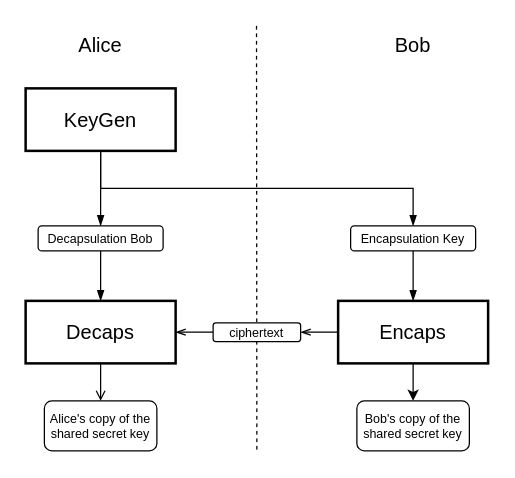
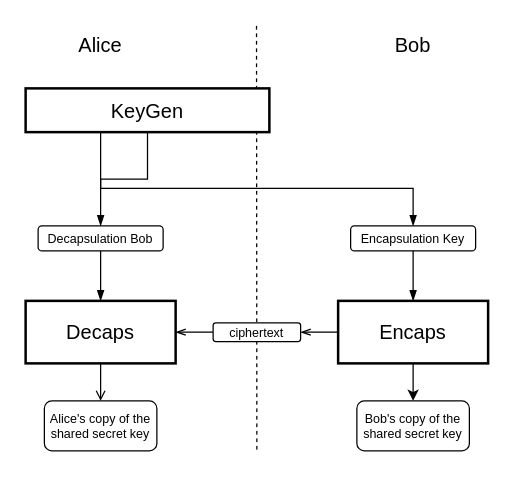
  <mxCell id="0" />
  <mxCell id="1" parent="0" />
  <mxCell id="2" value="" style="edgeStyle=none;orthogonalLoop=1;jettySize=auto;html=1;rounded=0;strokeColor=default;endArrow=none;startFill=0;dashed=1;" edge="1" parent="1"><mxGeometry width="80" relative="1" as="geometry"><mxPoint x="204.71" y="20" as="sourcePoint" /><mxPoint x="205" y="360" as="targetPoint" /><Array as="points" /></mxGeometry></mxCell>
  <mxCell id="3" style="edgeStyle=orthogonalEdgeStyle;rounded=0;orthogonalLoop=1;jettySize=auto;html=1;entryX=0.5;entryY=0;entryDx=0;entryDy=0;endArrow=blockThin;endFill=1;" edge="1" parent="1" source="5" target="16"><mxGeometry relative="1" as="geometry"><Array as="points"><mxPoint x="80" y="150" /><mxPoint x="330" y="150" /></Array></mxGeometry></mxCell>
  <mxCell id="4" style="edgeStyle=orthogonalEdgeStyle;rounded=0;orthogonalLoop=1;jettySize=auto;html=1;endArrow=blockThin;endFill=1;" edge="1" parent="1" source="5" target="11"><mxGeometry relative="1" as="geometry" /></mxCell>
- <mxCell id="5" value="KeyGen" style="rounded=0;whiteSpace=wrap;html=1;strokeWidth=2;fontSize=16;" vertex="1" parent="1"><mxGeometry x="20" y="70" width="120" height="50" as="geometry" /></mxCell>
+ <mxCell id="5" value="KeyGen" style="rounded=0;whiteSpace=wrap;html=1;strokeWidth=2;fontSize=16;" vertex="1" parent="1"><mxGeometry x="20" y="70" width="195" height="35" as="geometry" /></mxCell>
  <mxCell id="6" value="" style="edgeStyle=orthogonalEdgeStyle;rounded=0;orthogonalLoop=1;jettySize=auto;html=1;endArrow=open;" edge="1" parent="1" source="7" target="19"><mxGeometry relative="1" as="geometry" /></mxCell>
  <mxCell id="7" value="Decaps" style="rounded=0;whiteSpace=wrap;html=1;strokeWidth=2;fontSize=16;" vertex="1" parent="1"><mxGeometry x="20" y="240" width="120" height="50" as="geometry" /></mxCell>
  <mxCell id="8" style="edgeStyle=orthogonalEdgeStyle;rounded=0;orthogonalLoop=1;jettySize=auto;html=1;entryX=1;entryY=0.5;entryDx=0;entryDy=0;endArrow=openThin;endFill=0;" edge="1" parent="1" source="9" target="7"><mxGeometry relative="1" as="geometry" /></mxCell>
  <mxCell id="9" value="ciphertext" style="rounded=1;whiteSpace=wrap;html=1;fontSize=10;" vertex="1" parent="1"><mxGeometry x="170" y="257.5" width="70" height="15" as="geometry" /></mxCell>
  <mxCell id="10" value="" style="edgeStyle=orthogonalEdgeStyle;rounded=0;orthogonalLoop=1;jettySize=auto;html=1;endArrow=blockThin;endFill=1;" edge="1" parent="1" source="11" target="7"><mxGeometry relative="1" as="geometry" /></mxCell>
  <mxCell id="11" value="&lt;font style=&quot;font-size: 10px;&quot;&gt;Decapsulation Bob&lt;/font&gt;" style="rounded=1;whiteSpace=wrap;html=1;" vertex="1" parent="1"><mxGeometry x="30" y="180" width="100" height="20" as="geometry" /></mxCell>
  <mxCell id="12" style="edgeStyle=orthogonalEdgeStyle;rounded=0;orthogonalLoop=1;jettySize=auto;html=1;entryX=1;entryY=0.5;entryDx=0;entryDy=0;strokeColor=default;endArrow=openThin;startFill=0;endFill=0;" edge="1" parent="1" source="14" target="9"><mxGeometry relative="1" as="geometry" /></mxCell>
  <mxCell id="13" value="" style="edgeStyle=orthogonalEdgeStyle;rounded=0;orthogonalLoop=1;jettySize=auto;html=1;" edge="1" parent="1" source="14" target="20"><mxGeometry relative="1" as="geometry" /></mxCell>
  <mxCell id="14" value="Encaps" style="rounded=0;whiteSpace=wrap;html=1;strokeWidth=2;fontSize=16;" vertex="1" parent="1"><mxGeometry x="270" y="240" width="120" height="50" as="geometry" /></mxCell>
  <mxCell id="15" value="" style="edgeStyle=orthogonalEdgeStyle;rounded=0;orthogonalLoop=1;jettySize=auto;html=1;endArrow=blockThin;endFill=1;" edge="1" parent="1" source="16" target="14"><mxGeometry relative="1" as="geometry" /></mxCell>
  <mxCell id="16" value="&lt;font style=&quot;font-size: 10px;&quot;&gt;Encapsulation Key&lt;/font&gt;" style="rounded=1;whiteSpace=wrap;html=1;" vertex="1" parent="1"><mxGeometry x="280" y="180" width="100" height="20" as="geometry" /></mxCell>
  <mxCell id="17" value="Alice" style="text;html=1;align=center;verticalAlign=middle;whiteSpace=wrap;rounded=0;fontSize=16;" vertex="1" parent="1"><mxGeometry x="50" y="20" width="60" height="30" as="geometry" /></mxCell>
  <mxCell id="18" value="Bob" style="text;html=1;align=center;verticalAlign=middle;whiteSpace=wrap;rounded=0;fontSize=16;" vertex="1" parent="1"><mxGeometry x="300" y="20" width="60" height="30" as="geometry" /></mxCell>
  <mxCell id="19" value="Alice's copy of the shared secret key" style="rounded=1;whiteSpace=wrap;html=1;fontSize=10;" vertex="1" parent="1"><mxGeometry x="35" y="320" width="90" height="40" as="geometry" /></mxCell>
  <mxCell id="20" value="Bob's copy of the shared secret key" style="rounded=1;whiteSpace=wrap;html=1;fontSize=10;" vertex="1" parent="1"><mxGeometry x="285" y="320" width="90" height="40" as="geometry" /></mxCell>
